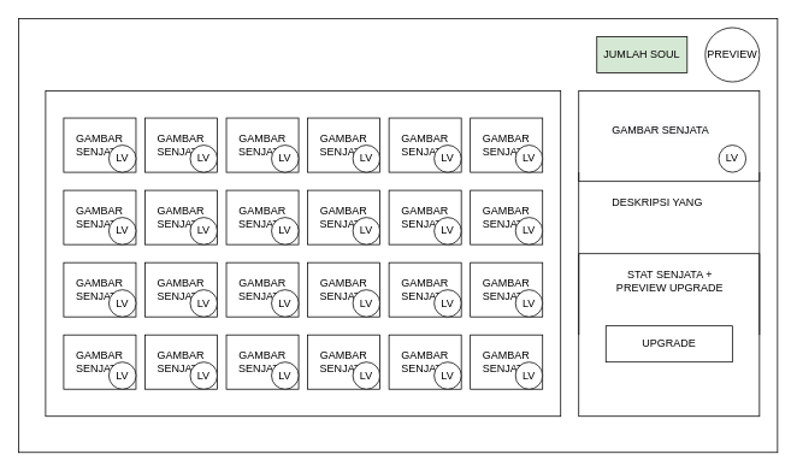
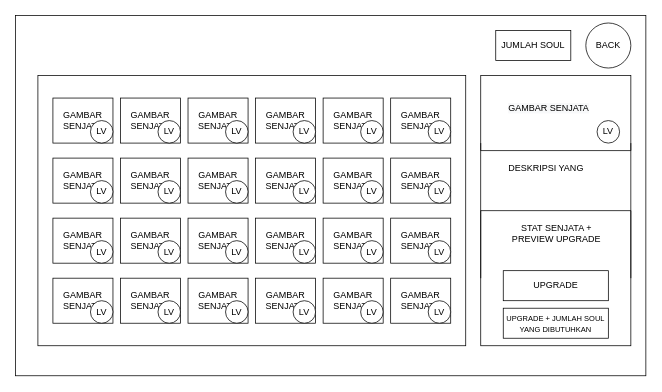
  <mxCell id="0" />
  <mxCell id="1" parent="0" />
  <mxCell id="2" value="" style="rounded=0;whiteSpace=wrap;html=1;fillColor=none;" parent="1" vertex="1"><mxGeometry width="840" height="480" as="geometry" x="20" y="20" /></mxCell>
- <mxCell id="3" value="PREVIEW" style="ellipse;whiteSpace=wrap;html=1;aspect=fixed;" parent="1" vertex="1"><mxGeometry x="780" y="30" width="60" height="60" as="geometry" /></mxCell>
+ <mxCell id="3" value="BACK" style="ellipse;whiteSpace=wrap;html=1;aspect=fixed;" parent="1" vertex="1"><mxGeometry x="780" y="30" width="60" height="60" as="geometry" /></mxCell>
  <mxCell id="4" value="" style="rounded=0;whiteSpace=wrap;html=1;" parent="1" vertex="1"><mxGeometry x="640" y="100" width="200" height="360" as="geometry" /></mxCell>
  <mxCell id="5" value="" style="rounded=0;whiteSpace=wrap;html=1;connectable=1;" parent="1" vertex="1"><mxGeometry x="50" y="100" width="570" height="360" as="geometry" /></mxCell>
  <mxCell id="6" value="GAMBAR SENJATA" style="rounded=0;whiteSpace=wrap;html=1;" parent="1" vertex="1"><mxGeometry x="70" y="130" width="80" height="60" as="geometry" /></mxCell>
  <mxCell id="7" value="&lt;span&gt;GAMBAR SENJATA&lt;/span&gt;" style="rounded=0;whiteSpace=wrap;html=1;" parent="1" vertex="1"><mxGeometry x="160" y="130" width="80" height="60" as="geometry" /></mxCell>
  <mxCell id="8" value="&lt;span&gt;GAMBAR SENJATA&lt;/span&gt;" style="rounded=0;whiteSpace=wrap;html=1;" parent="1" vertex="1"><mxGeometry x="250" y="130" width="80" height="60" as="geometry" /></mxCell>
  <mxCell id="9" value="&lt;span&gt;GAMBAR SENJATA&lt;/span&gt;" style="rounded=0;whiteSpace=wrap;html=1;" parent="1" vertex="1"><mxGeometry x="340" y="130" width="80" height="60" as="geometry" /></mxCell>
  <mxCell id="10" value="&lt;span&gt;GAMBAR SENJATA&lt;/span&gt;" style="rounded=0;whiteSpace=wrap;html=1;" parent="1" vertex="1"><mxGeometry x="430" y="130" width="80" height="60" as="geometry" /></mxCell>
  <mxCell id="11" value="&lt;span&gt;GAMBAR SENJATA&lt;/span&gt;" style="rounded=0;whiteSpace=wrap;html=1;" parent="1" vertex="1"><mxGeometry x="520" y="130" width="80" height="60" as="geometry" /></mxCell>
  <mxCell id="12" style="edgeStyle=orthogonalEdgeStyle;rounded=0;orthogonalLoop=1;jettySize=auto;html=1;exitX=0;exitY=0.25;exitDx=0;exitDy=0;entryX=1;entryY=0.25;entryDx=0;entryDy=0;strokeColor=#000000;endArrow=none;endFill=0;" parent="1" source="4" target="4" edge="1"><mxGeometry relative="1" as="geometry"><Array as="points"><mxPoint x="640" y="200" /><mxPoint x="840" y="200" /></Array></mxGeometry></mxCell>
  <mxCell id="13" value="&lt;!--StartFragment--&gt;&lt;span style=&quot;font-family: Helvetica; font-size: 12px; font-style: normal; font-variant-ligatures: normal; font-variant-caps: normal; font-weight: 400; letter-spacing: normal; orphans: 2; text-align: center; text-indent: 0px; text-transform: none; widows: 2; word-spacing: 0px; -webkit-text-stroke-width: 0px; background-color: rgb(248, 249, 250); text-decoration-style: initial; text-decoration-color: initial; float: none; display: inline !important;&quot;&gt;GAMBAR SENJATA&lt;/span&gt;&lt;!--EndFragment--&gt;" style="text;whiteSpace=wrap;html=1;" parent="1" vertex="1"><mxGeometry x="675" y="130" width="130" height="30" as="geometry" /></mxCell>
  <mxCell id="14" style="edgeStyle=orthogonalEdgeStyle;rounded=0;orthogonalLoop=1;jettySize=auto;html=1;exitX=0;exitY=0.75;exitDx=0;exitDy=0;entryX=1;entryY=0.75;entryDx=0;entryDy=0;endArrow=none;endFill=0;strokeColor=#000000;" parent="1" source="4" target="4" edge="1"><mxGeometry relative="1" as="geometry"><Array as="points"><mxPoint x="640" y="280" /><mxPoint x="840" y="280" /></Array></mxGeometry></mxCell>
  <mxCell id="15" value="&lt;div style=&quot;text-align: center&quot;&gt;&lt;span&gt;&lt;font face=&quot;helvetica&quot;&gt;STAT SENJATA + PREVIEW UPGRADE&lt;/font&gt;&lt;/span&gt;&lt;/div&gt;" style="text;whiteSpace=wrap;html=1;" parent="1" vertex="1"><mxGeometry x="675" y="290" width="130" height="30" as="geometry" /></mxCell>
- <mxCell id="17" value="JUMLAH SOUL" style="rounded=0;whiteSpace=wrap;html=1;fillColor=#d5e8d4;" parent="1" vertex="1"><mxGeometry x="660" y="40" width="100" height="40" as="geometry" /></mxCell>
+ <mxCell id="16" value="&lt;font style=&quot;font-size: 10px&quot;&gt;UPGRADE + JUMLAH SOUL YANG DIBUTUHKAN&lt;/font&gt;" style="rounded=0;whiteSpace=wrap;html=1;fillColor=none;" parent="1" vertex="1"><mxGeometry x="670" y="410" width="140" height="40" as="geometry" /></mxCell>
+ <mxCell id="17" value="JUMLAH SOUL" style="rounded=0;whiteSpace=wrap;html=1;" parent="1" vertex="1"><mxGeometry x="660" y="40" width="100" height="40" as="geometry" /></mxCell>
  <mxCell id="18" value="UPGRADE" style="rounded=0;whiteSpace=wrap;html=1;fillColor=none;" parent="1" vertex="1"><mxGeometry x="670" y="360" width="140" height="40" as="geometry" /></mxCell>
  <mxCell id="19" value="&lt;div style=&quot;text-align: center&quot;&gt;&lt;span&gt;&lt;font face=&quot;helvetica&quot;&gt;DESKRIPSI YANG&lt;/font&gt;&lt;/span&gt;&lt;/div&gt;" style="text;whiteSpace=wrap;html=1;" parent="1" vertex="1"><mxGeometry x="675" y="210" width="130" height="30" as="geometry" /></mxCell>
  <mxCell id="20" value="LV" style="ellipse;whiteSpace=wrap;html=1;aspect=fixed;" parent="1" vertex="1"><mxGeometry x="795" y="160" width="30" height="30" as="geometry" /></mxCell>
  <mxCell id="21" value="LV" style="ellipse;whiteSpace=wrap;html=1;aspect=fixed;" vertex="1" parent="1"><mxGeometry x="120" y="160" width="30" height="30" as="geometry" /></mxCell>
  <mxCell id="22" value="LV" style="ellipse;whiteSpace=wrap;html=1;aspect=fixed;" vertex="1" parent="1"><mxGeometry x="210" y="160" width="30" height="30" as="geometry" /></mxCell>
  <mxCell id="23" value="LV" style="ellipse;whiteSpace=wrap;html=1;aspect=fixed;" vertex="1" parent="1"><mxGeometry x="300" y="160" width="30" height="30" as="geometry" /></mxCell>
  <mxCell id="24" value="LV" style="ellipse;whiteSpace=wrap;html=1;aspect=fixed;" vertex="1" parent="1"><mxGeometry x="390" y="160" width="30" height="30" as="geometry" /></mxCell>
  <mxCell id="25" value="LV" style="ellipse;whiteSpace=wrap;html=1;aspect=fixed;" vertex="1" parent="1"><mxGeometry x="480" y="160" width="30" height="30" as="geometry" /></mxCell>
  <mxCell id="26" value="LV" style="ellipse;whiteSpace=wrap;html=1;aspect=fixed;" vertex="1" parent="1"><mxGeometry x="570" y="160" width="30" height="30" as="geometry" /></mxCell>
  <mxCell id="27" value="GAMBAR SENJATA" style="rounded=0;whiteSpace=wrap;html=1;" vertex="1" parent="1"><mxGeometry x="70" y="210" width="80" height="60" as="geometry" /></mxCell>
  <mxCell id="28" value="&lt;span&gt;GAMBAR SENJATA&lt;/span&gt;" style="rounded=0;whiteSpace=wrap;html=1;" vertex="1" parent="1"><mxGeometry x="160" y="210" width="80" height="60" as="geometry" /></mxCell>
  <mxCell id="29" value="&lt;span&gt;GAMBAR SENJATA&lt;/span&gt;" style="rounded=0;whiteSpace=wrap;html=1;" vertex="1" parent="1"><mxGeometry x="250" y="210" width="80" height="60" as="geometry" /></mxCell>
  <mxCell id="30" value="&lt;span&gt;GAMBAR SENJATA&lt;/span&gt;" style="rounded=0;whiteSpace=wrap;html=1;" vertex="1" parent="1"><mxGeometry x="340" y="210" width="80" height="60" as="geometry" /></mxCell>
  <mxCell id="31" value="&lt;span&gt;GAMBAR SENJATA&lt;/span&gt;" style="rounded=0;whiteSpace=wrap;html=1;" vertex="1" parent="1"><mxGeometry x="430" y="210" width="80" height="60" as="geometry" /></mxCell>
  <mxCell id="32" value="&lt;span&gt;GAMBAR SENJATA&lt;/span&gt;" style="rounded=0;whiteSpace=wrap;html=1;" vertex="1" parent="1"><mxGeometry x="520" y="210" width="80" height="60" as="geometry" /></mxCell>
  <mxCell id="33" value="LV" style="ellipse;whiteSpace=wrap;html=1;aspect=fixed;" vertex="1" parent="1"><mxGeometry x="120" y="240" width="30" height="30" as="geometry" /></mxCell>
  <mxCell id="34" value="LV" style="ellipse;whiteSpace=wrap;html=1;aspect=fixed;" vertex="1" parent="1"><mxGeometry x="210" y="240" width="30" height="30" as="geometry" /></mxCell>
  <mxCell id="35" value="LV" style="ellipse;whiteSpace=wrap;html=1;aspect=fixed;" vertex="1" parent="1"><mxGeometry x="300" y="240" width="30" height="30" as="geometry" /></mxCell>
  <mxCell id="36" value="LV" style="ellipse;whiteSpace=wrap;html=1;aspect=fixed;" vertex="1" parent="1"><mxGeometry x="390" y="240" width="30" height="30" as="geometry" /></mxCell>
  <mxCell id="37" value="LV" style="ellipse;whiteSpace=wrap;html=1;aspect=fixed;" vertex="1" parent="1"><mxGeometry x="480" y="240" width="30" height="30" as="geometry" /></mxCell>
  <mxCell id="38" value="LV" style="ellipse;whiteSpace=wrap;html=1;aspect=fixed;" vertex="1" parent="1"><mxGeometry x="570" y="240" width="30" height="30" as="geometry" /></mxCell>
  <mxCell id="39" value="GAMBAR SENJATA" style="rounded=0;whiteSpace=wrap;html=1;" vertex="1" parent="1"><mxGeometry x="70" y="290" width="80" height="60" as="geometry" /></mxCell>
  <mxCell id="40" value="&lt;span&gt;GAMBAR SENJATA&lt;/span&gt;" style="rounded=0;whiteSpace=wrap;html=1;" vertex="1" parent="1"><mxGeometry x="160" y="290" width="80" height="60" as="geometry" /></mxCell>
  <mxCell id="41" value="&lt;span&gt;GAMBAR SENJATA&lt;/span&gt;" style="rounded=0;whiteSpace=wrap;html=1;" vertex="1" parent="1"><mxGeometry x="250" y="290" width="80" height="60" as="geometry" /></mxCell>
  <mxCell id="42" value="&lt;span&gt;GAMBAR SENJATA&lt;/span&gt;" style="rounded=0;whiteSpace=wrap;html=1;" vertex="1" parent="1"><mxGeometry x="340" y="290" width="80" height="60" as="geometry" /></mxCell>
  <mxCell id="43" value="&lt;span&gt;GAMBAR SENJATA&lt;/span&gt;" style="rounded=0;whiteSpace=wrap;html=1;" vertex="1" parent="1"><mxGeometry x="430" y="290" width="80" height="60" as="geometry" /></mxCell>
  <mxCell id="44" value="&lt;span&gt;GAMBAR SENJATA&lt;/span&gt;" style="rounded=0;whiteSpace=wrap;html=1;" vertex="1" parent="1"><mxGeometry x="520" y="290" width="80" height="60" as="geometry" /></mxCell>
  <mxCell id="45" value="LV" style="ellipse;whiteSpace=wrap;html=1;aspect=fixed;" vertex="1" parent="1"><mxGeometry x="120" y="320" width="30" height="30" as="geometry" /></mxCell>
  <mxCell id="46" value="LV" style="ellipse;whiteSpace=wrap;html=1;aspect=fixed;" vertex="1" parent="1"><mxGeometry x="210" y="320" width="30" height="30" as="geometry" /></mxCell>
  <mxCell id="47" value="LV" style="ellipse;whiteSpace=wrap;html=1;aspect=fixed;" vertex="1" parent="1"><mxGeometry x="300" y="320" width="30" height="30" as="geometry" /></mxCell>
  <mxCell id="48" value="LV" style="ellipse;whiteSpace=wrap;html=1;aspect=fixed;" vertex="1" parent="1"><mxGeometry x="390" y="320" width="30" height="30" as="geometry" /></mxCell>
  <mxCell id="49" value="LV" style="ellipse;whiteSpace=wrap;html=1;aspect=fixed;" vertex="1" parent="1"><mxGeometry x="480" y="320" width="30" height="30" as="geometry" /></mxCell>
  <mxCell id="50" value="LV" style="ellipse;whiteSpace=wrap;html=1;aspect=fixed;" vertex="1" parent="1"><mxGeometry x="570" y="320" width="30" height="30" as="geometry" /></mxCell>
  <mxCell id="51" value="GAMBAR SENJATA" style="rounded=0;whiteSpace=wrap;html=1;" vertex="1" parent="1"><mxGeometry x="70" y="370" width="80" height="60" as="geometry" /></mxCell>
  <mxCell id="52" value="&lt;span&gt;GAMBAR SENJATA&lt;/span&gt;" style="rounded=0;whiteSpace=wrap;html=1;" vertex="1" parent="1"><mxGeometry x="160" y="370" width="80" height="60" as="geometry" /></mxCell>
  <mxCell id="53" value="&lt;span&gt;GAMBAR SENJATA&lt;/span&gt;" style="rounded=0;whiteSpace=wrap;html=1;" vertex="1" parent="1"><mxGeometry x="250" y="370" width="80" height="60" as="geometry" /></mxCell>
  <mxCell id="54" value="&lt;span&gt;GAMBAR SENJATA&lt;/span&gt;" style="rounded=0;whiteSpace=wrap;html=1;" vertex="1" parent="1"><mxGeometry x="340" y="370" width="80" height="60" as="geometry" /></mxCell>
  <mxCell id="55" value="&lt;span&gt;GAMBAR SENJATA&lt;/span&gt;" style="rounded=0;whiteSpace=wrap;html=1;" vertex="1" parent="1"><mxGeometry x="430" y="370" width="80" height="60" as="geometry" /></mxCell>
  <mxCell id="56" value="&lt;span&gt;GAMBAR SENJATA&lt;/span&gt;" style="rounded=0;whiteSpace=wrap;html=1;" vertex="1" parent="1"><mxGeometry x="520" y="370" width="80" height="60" as="geometry" /></mxCell>
  <mxCell id="57" value="LV" style="ellipse;whiteSpace=wrap;html=1;aspect=fixed;" vertex="1" parent="1"><mxGeometry x="120" y="400" width="30" height="30" as="geometry" /></mxCell>
  <mxCell id="58" value="LV" style="ellipse;whiteSpace=wrap;html=1;aspect=fixed;" vertex="1" parent="1"><mxGeometry x="210" y="400" width="30" height="30" as="geometry" /></mxCell>
  <mxCell id="59" value="LV" style="ellipse;whiteSpace=wrap;html=1;aspect=fixed;" vertex="1" parent="1"><mxGeometry x="300" y="400" width="30" height="30" as="geometry" /></mxCell>
  <mxCell id="60" value="LV" style="ellipse;whiteSpace=wrap;html=1;aspect=fixed;" vertex="1" parent="1"><mxGeometry x="390" y="400" width="30" height="30" as="geometry" /></mxCell>
  <mxCell id="61" value="LV" style="ellipse;whiteSpace=wrap;html=1;aspect=fixed;" vertex="1" parent="1"><mxGeometry x="480" y="400" width="30" height="30" as="geometry" /></mxCell>
  <mxCell id="62" value="LV" style="ellipse;whiteSpace=wrap;html=1;aspect=fixed;" vertex="1" parent="1"><mxGeometry x="570" y="400" width="30" height="30" as="geometry" /></mxCell>
